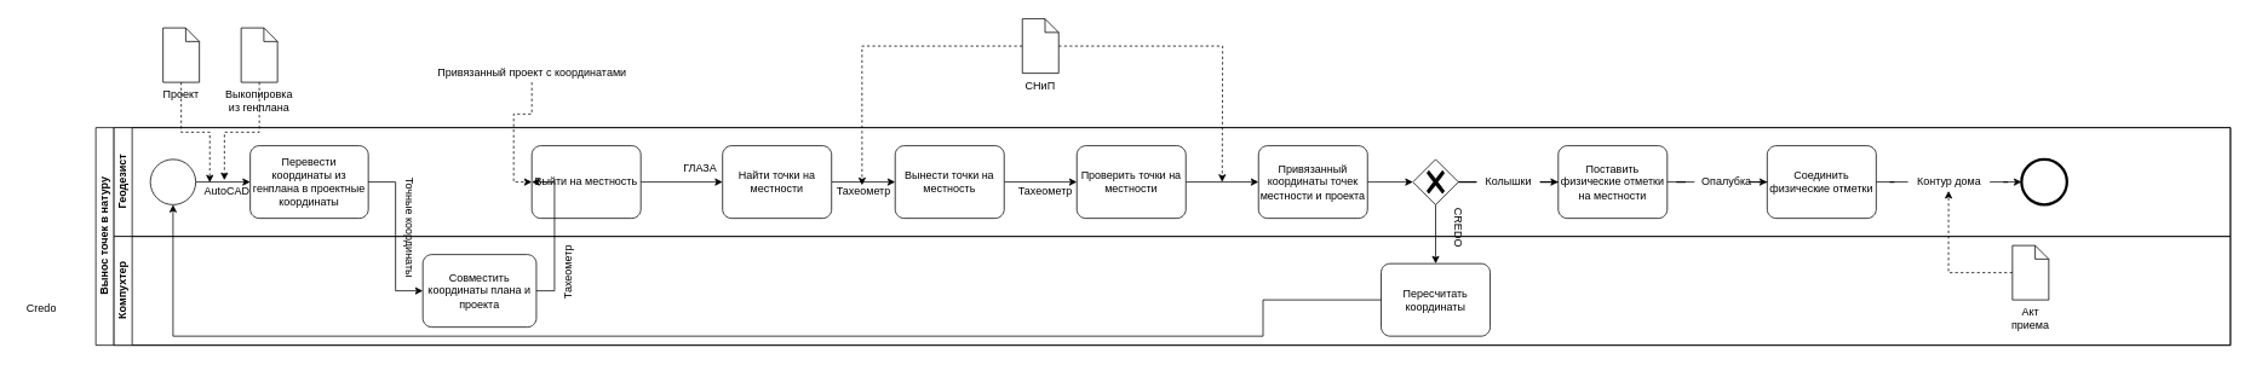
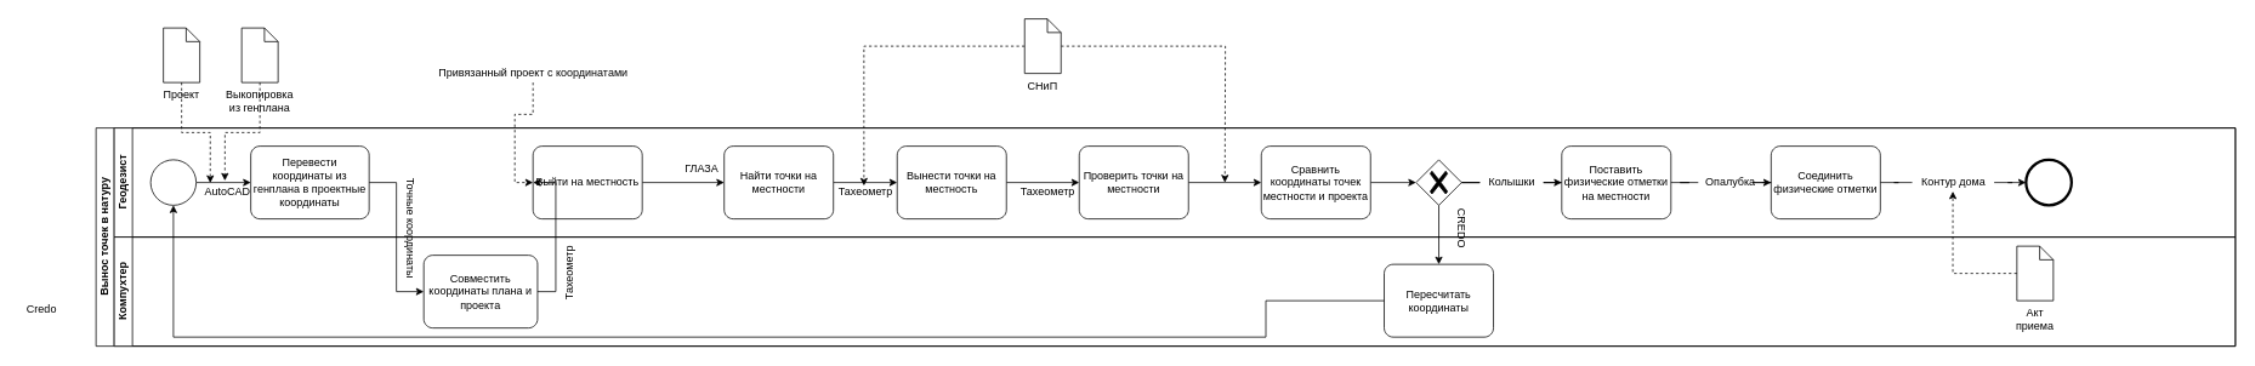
  <mxCell id="0" />
  <mxCell id="1" parent="0" />
  <mxCell id="2" value="Вынос точек в натуру" style="swimlane;html=1;childLayout=stackLayout;resizeParent=1;resizeParentMax=0;horizontal=0;startSize=20;horizontalStack=0;" vertex="1" parent="1"><mxGeometry x="105" y="140" width="2350" height="240" as="geometry" /></mxCell>
  <mxCell id="3" value="Геодезист" style="swimlane;html=1;startSize=20;horizontal=0;" vertex="1" parent="2"><mxGeometry x="20" width="2330" height="120" as="geometry" /></mxCell>
  <mxCell id="4" value="" style="edgeStyle=orthogonalEdgeStyle;rounded=0;orthogonalLoop=1;jettySize=auto;html=1;" edge="1" parent="3" source="5" target="6"><mxGeometry relative="1" as="geometry" /></mxCell>
  <mxCell id="5" value="" style="points=[[0.145,0.145,0],[0.5,0,0],[0.855,0.145,0],[1,0.5,0],[0.855,0.855,0],[0.5,1,0],[0.145,0.855,0],[0,0.5,0]];shape=mxgraph.bpmn.event;html=1;verticalLabelPosition=bottom;labelBackgroundColor=#ffffff;verticalAlign=top;align=center;perimeter=ellipsePerimeter;outlineConnect=0;aspect=fixed;outline=standard;symbol=general;" vertex="1" parent="3"><mxGeometry x="40" y="35" width="50" height="50" as="geometry" /></mxCell>
  <mxCell id="6" value="Перевести координаты из генплана в проектные координаты" style="points=[[0.25,0,0],[0.5,0,0],[0.75,0,0],[1,0.25,0],[1,0.5,0],[1,0.75,0],[0.75,1,0],[0.5,1,0],[0.25,1,0],[0,0.75,0],[0,0.5,0],[0,0.25,0]];shape=mxgraph.bpmn.task;whiteSpace=wrap;rectStyle=rounded;size=10;taskMarker=abstract;" vertex="1" parent="3"><mxGeometry x="150" y="20" width="130" height="80" as="geometry" /></mxCell>
  <mxCell id="7" value="" style="edgeStyle=orthogonalEdgeStyle;rounded=0;orthogonalLoop=1;jettySize=auto;html=1;" edge="1" parent="3" source="8" target="10"><mxGeometry relative="1" as="geometry" /></mxCell>
  <mxCell id="8" value="Найти точки на местности" style="points=[[0.25,0,0],[0.5,0,0],[0.75,0,0],[1,0.25,0],[1,0.5,0],[1,0.75,0],[0.75,1,0],[0.5,1,0],[0.25,1,0],[0,0.75,0],[0,0.5,0],[0,0.25,0]];shape=mxgraph.bpmn.task;whiteSpace=wrap;rectStyle=rounded;size=10;taskMarker=abstract;" vertex="1" parent="3"><mxGeometry x="670" y="20" width="120" height="80" as="geometry" /></mxCell>
  <mxCell id="9" value="" style="edgeStyle=orthogonalEdgeStyle;rounded=0;orthogonalLoop=1;jettySize=auto;html=1;" edge="1" parent="3" source="10" target="12"><mxGeometry relative="1" as="geometry" /></mxCell>
  <mxCell id="10" value="Вынести точки на местность" style="points=[[0.25,0,0],[0.5,0,0],[0.75,0,0],[1,0.25,0],[1,0.5,0],[1,0.75,0],[0.75,1,0],[0.5,1,0],[0.25,1,0],[0,0.75,0],[0,0.5,0],[0,0.25,0]];shape=mxgraph.bpmn.task;whiteSpace=wrap;rectStyle=rounded;size=10;taskMarker=abstract;" vertex="1" parent="3"><mxGeometry x="860" y="20" width="120" height="80" as="geometry" /></mxCell>
  <mxCell id="11" value="" style="edgeStyle=orthogonalEdgeStyle;rounded=0;orthogonalLoop=1;jettySize=auto;html=1;" edge="1" parent="3" source="12" target="31"><mxGeometry relative="1" as="geometry" /></mxCell>
  <mxCell id="12" value="Проверить точки на местности" style="points=[[0.25,0,0],[0.5,0,0],[0.75,0,0],[1,0.25,0],[1,0.5,0],[1,0.75,0],[0.75,1,0],[0.5,1,0],[0.25,1,0],[0,0.75,0],[0,0.5,0],[0,0.25,0]];shape=mxgraph.bpmn.task;whiteSpace=wrap;rectStyle=rounded;size=10;taskMarker=abstract;" vertex="1" parent="3"><mxGeometry x="1060" y="20" width="120" height="80" as="geometry" /></mxCell>
  <mxCell id="13" value="" style="edgeStyle=orthogonalEdgeStyle;rounded=0;orthogonalLoop=1;jettySize=auto;html=1;startArrow=none;" edge="1" parent="3" source="28" target="16"><mxGeometry relative="1" as="geometry" /></mxCell>
  <mxCell id="14" value="" style="points=[[0.25,0.25,0],[0.5,0,0],[0.75,0.25,0],[1,0.5,0],[0.75,0.75,0],[0.5,1,0],[0.25,0.75,0],[0,0.5,0]];shape=mxgraph.bpmn.gateway2;html=1;verticalLabelPosition=bottom;labelBackgroundColor=#ffffff;verticalAlign=top;align=center;perimeter=rhombusPerimeter;outlineConnect=0;outline=none;symbol=none;gwType=exclusive;" vertex="1" parent="3"><mxGeometry x="1430" y="35" width="50" height="50" as="geometry" /></mxCell>
  <mxCell id="15" value="" style="edgeStyle=orthogonalEdgeStyle;rounded=0;orthogonalLoop=1;jettySize=auto;html=1;startArrow=none;" edge="1" parent="3" source="26" target="18"><mxGeometry relative="1" as="geometry" /></mxCell>
  <mxCell id="16" value="Поставить физические отметки на местности" style="points=[[0.25,0,0],[0.5,0,0],[0.75,0,0],[1,0.25,0],[1,0.5,0],[1,0.75,0],[0.75,1,0],[0.5,1,0],[0.25,1,0],[0,0.75,0],[0,0.5,0],[0,0.25,0]];shape=mxgraph.bpmn.task;whiteSpace=wrap;rectStyle=rounded;size=10;taskMarker=abstract;" vertex="1" parent="3"><mxGeometry x="1590" y="20" width="120" height="80" as="geometry" /></mxCell>
  <mxCell id="17" style="edgeStyle=orthogonalEdgeStyle;rounded=0;orthogonalLoop=1;jettySize=auto;html=1;startArrow=none;" edge="1" parent="3" source="33" target="32"><mxGeometry relative="1" as="geometry" /></mxCell>
  <mxCell id="18" value="Соединить физические отметки" style="points=[[0.25,0,0],[0.5,0,0],[0.75,0,0],[1,0.25,0],[1,0.5,0],[1,0.75,0],[0.75,1,0],[0.5,1,0],[0.25,1,0],[0,0.75,0],[0,0.5,0],[0,0.25,0]];shape=mxgraph.bpmn.task;whiteSpace=wrap;rectStyle=rounded;size=10;taskMarker=abstract;" vertex="1" parent="3"><mxGeometry x="1820" y="20" width="120" height="80" as="geometry" /></mxCell>
  <mxCell id="19" value="" style="edgeStyle=orthogonalEdgeStyle;rounded=0;orthogonalLoop=1;jettySize=auto;html=1;" edge="1" parent="3" source="20" target="8"><mxGeometry relative="1" as="geometry" /></mxCell>
  <mxCell id="20" value="Выйти на местность" style="points=[[0.25,0,0],[0.5,0,0],[0.75,0,0],[1,0.25,0],[1,0.5,0],[1,0.75,0],[0.75,1,0],[0.5,1,0],[0.25,1,0],[0,0.75,0],[0,0.5,0],[0,0.25,0]];shape=mxgraph.bpmn.task;whiteSpace=wrap;rectStyle=rounded;size=10;taskMarker=abstract;" vertex="1" parent="3"><mxGeometry x="460" y="20" width="120" height="80" as="geometry" /></mxCell>
  <mxCell id="21" value="Тахеометр" style="text;html=1;align=center;verticalAlign=middle;resizable=0;points=[];autosize=1;strokeColor=none;fillColor=none;" vertex="1" parent="3"><mxGeometry x="790" y="60" width="70" height="20" as="geometry" /></mxCell>
  <mxCell id="22" value="Точные координаты" style="text;html=1;align=center;verticalAlign=middle;resizable=0;points=[];autosize=1;strokeColor=none;fillColor=none;rotation=90;" vertex="1" parent="3"><mxGeometry x="260" y="100" width="130" height="20" as="geometry" /></mxCell>
  <mxCell id="23" value="AutoCAD" style="text;html=1;align=center;verticalAlign=middle;resizable=0;points=[];autosize=1;strokeColor=none;fillColor=none;" vertex="1" parent="3"><mxGeometry x="89" y="60" width="70" height="20" as="geometry" /></mxCell>
  <mxCell id="24" value="Тахеометр" style="text;html=1;align=center;verticalAlign=middle;resizable=0;points=[];autosize=1;strokeColor=none;fillColor=none;" vertex="1" parent="3"><mxGeometry x="990" y="60" width="70" height="20" as="geometry" /></mxCell>
  <mxCell id="25" value="CREDO" style="text;html=1;align=center;verticalAlign=middle;resizable=0;points=[];autosize=1;strokeColor=none;fillColor=none;rotation=90;" vertex="1" parent="3"><mxGeometry x="1450" y="100" width="60" height="20" as="geometry" /></mxCell>
  <mxCell id="26" value="Опалубка" style="text;html=1;align=center;verticalAlign=middle;resizable=0;points=[];autosize=1;strokeColor=none;fillColor=none;" vertex="1" parent="3"><mxGeometry x="1740" y="50" width="70" height="20" as="geometry" /></mxCell>
  <mxCell id="27" value="" style="edgeStyle=orthogonalEdgeStyle;rounded=0;orthogonalLoop=1;jettySize=auto;html=1;endArrow=none;" edge="1" parent="3" source="16" target="26"><mxGeometry relative="1" as="geometry"><mxPoint x="1794" y="20" as="sourcePoint" /><mxPoint x="2130.0" y="20" as="targetPoint" /></mxGeometry></mxCell>
  <mxCell id="28" value="Колышки" style="text;html=1;align=center;verticalAlign=middle;resizable=0;points=[];autosize=1;strokeColor=none;fillColor=none;" vertex="1" parent="3"><mxGeometry x="1500" y="50" width="70" height="20" as="geometry" /></mxCell>
  <mxCell id="29" value="" style="edgeStyle=orthogonalEdgeStyle;rounded=0;orthogonalLoop=1;jettySize=auto;html=1;endArrow=none;" edge="1" parent="3" source="14" target="28"><mxGeometry relative="1" as="geometry"><mxPoint x="1610" y="20" as="sourcePoint" /><mxPoint x="1910" y="20" as="targetPoint" /></mxGeometry></mxCell>
  <mxCell id="30" style="edgeStyle=orthogonalEdgeStyle;rounded=0;orthogonalLoop=1;jettySize=auto;html=1;entryX=0;entryY=0.5;entryDx=0;entryDy=0;entryPerimeter=0;" edge="1" parent="3" source="31" target="14"><mxGeometry relative="1" as="geometry" /></mxCell>
- <mxCell id="31" value="Привязанный координаты точек местности и проекта" style="points=[[0.25,0,0],[0.5,0,0],[0.75,0,0],[1,0.25,0],[1,0.5,0],[1,0.75,0],[0.75,1,0],[0.5,1,0],[0.25,1,0],[0,0.75,0],[0,0.5,0],[0,0.25,0]];shape=mxgraph.bpmn.task;whiteSpace=wrap;rectStyle=rounded;size=10;taskMarker=abstract;" vertex="1" parent="3"><mxGeometry x="1260" y="20" width="120" height="80" as="geometry" /></mxCell>
+ <mxCell id="31" value="Сравнить координаты точек местности и проекта" style="points=[[0.25,0,0],[0.5,0,0],[0.75,0,0],[1,0.25,0],[1,0.5,0],[1,0.75,0],[0.75,1,0],[0.5,1,0],[0.25,1,0],[0,0.75,0],[0,0.5,0],[0,0.25,0]];shape=mxgraph.bpmn.task;whiteSpace=wrap;rectStyle=rounded;size=10;taskMarker=abstract;" vertex="1" parent="3"><mxGeometry x="1260" y="20" width="120" height="80" as="geometry" /></mxCell>
  <mxCell id="32" value="" style="points=[[0.145,0.145,0],[0.5,0,0],[0.855,0.145,0],[1,0.5,0],[0.855,0.855,0],[0.5,1,0],[0.145,0.855,0],[0,0.5,0]];shape=mxgraph.bpmn.event;html=1;verticalLabelPosition=bottom;labelBackgroundColor=#ffffff;verticalAlign=top;align=center;perimeter=ellipsePerimeter;outlineConnect=0;aspect=fixed;outline=end;symbol=terminate2;" vertex="1" parent="3"><mxGeometry x="2100" y="35" width="50" height="50" as="geometry" /></mxCell>
  <mxCell id="33" value="Контур дома" style="text;html=1;align=center;verticalAlign=middle;resizable=0;points=[];autosize=1;strokeColor=none;fillColor=none;" vertex="1" parent="3"><mxGeometry x="1975" y="50" width="90" height="20" as="geometry" /></mxCell>
  <mxCell id="34" value="" style="edgeStyle=orthogonalEdgeStyle;rounded=0;orthogonalLoop=1;jettySize=auto;html=1;endArrow=none;" edge="1" parent="3" source="18" target="33"><mxGeometry relative="1" as="geometry"><mxPoint x="2260" y="20" as="sourcePoint" /><mxPoint x="2420" y="20" as="targetPoint" /></mxGeometry></mxCell>
  <mxCell id="35" value="ГЛАЗА" style="text;html=1;align=center;verticalAlign=middle;resizable=0;points=[];autosize=1;strokeColor=none;fillColor=none;" vertex="1" parent="3"><mxGeometry x="620" y="35" width="50" height="20" as="geometry" /></mxCell>
  <mxCell id="36" value="Компухтер" style="swimlane;html=1;startSize=20;horizontal=0;" vertex="1" parent="2"><mxGeometry x="20" y="120" width="2330" height="120" as="geometry" /></mxCell>
  <mxCell id="37" value="Совместить координаты плана и проекта" style="points=[[0.25,0,0],[0.5,0,0],[0.75,0,0],[1,0.25,0],[1,0.5,0],[1,0.75,0],[0.75,1,0],[0.5,1,0],[0.25,1,0],[0,0.75,0],[0,0.5,0],[0,0.25,0]];shape=mxgraph.bpmn.task;whiteSpace=wrap;rectStyle=rounded;size=10;taskMarker=abstract;" vertex="1" parent="36"><mxGeometry x="340" y="20" width="125" height="80" as="geometry" /></mxCell>
  <mxCell id="38" value="Пересчитать координаты" style="points=[[0.25,0,0],[0.5,0,0],[0.75,0,0],[1,0.25,0],[1,0.5,0],[1,0.75,0],[0.75,1,0],[0.5,1,0],[0.25,1,0],[0,0.75,0],[0,0.5,0],[0,0.25,0]];shape=mxgraph.bpmn.task;whiteSpace=wrap;rectStyle=rounded;size=10;taskMarker=abstract;" vertex="1" parent="36"><mxGeometry x="1395" y="30" width="120" height="80" as="geometry" /></mxCell>
  <mxCell id="39" value="Акт приема" style="shape=mxgraph.bpmn.data;labelPosition=center;verticalLabelPosition=bottom;align=center;verticalAlign=top;whiteSpace=wrap;size=15;html=1;" vertex="1" parent="36"><mxGeometry x="2090" y="10" width="40" height="60" as="geometry" /></mxCell>
  <mxCell id="40" value="Тахеометр" style="text;html=1;align=center;verticalAlign=middle;resizable=0;points=[];autosize=1;strokeColor=none;fillColor=none;rotation=-90;" vertex="1" parent="36"><mxGeometry x="465" y="30" width="70" height="20" as="geometry" /></mxCell>
  <mxCell id="41" value="" style="edgeStyle=orthogonalEdgeStyle;rounded=0;orthogonalLoop=1;jettySize=auto;html=1;" edge="1" parent="2" source="14" target="38"><mxGeometry relative="1" as="geometry" /></mxCell>
  <mxCell id="42" style="edgeStyle=orthogonalEdgeStyle;rounded=0;orthogonalLoop=1;jettySize=auto;html=1;entryX=0.5;entryY=1;entryDx=0;entryDy=0;entryPerimeter=0;exitX=0;exitY=0.5;exitDx=0;exitDy=0;exitPerimeter=0;" edge="1" parent="2" source="38" target="5"><mxGeometry relative="1" as="geometry"><Array as="points"><mxPoint x="1285" y="190" /><mxPoint x="1285" y="230" /><mxPoint x="85" y="230" /></Array></mxGeometry></mxCell>
  <mxCell id="43" style="edgeStyle=orthogonalEdgeStyle;rounded=0;orthogonalLoop=1;jettySize=auto;html=1;entryX=0;entryY=0.5;entryDx=0;entryDy=0;entryPerimeter=0;" edge="1" parent="2" source="6" target="37"><mxGeometry relative="1" as="geometry" /></mxCell>
  <mxCell id="44" style="edgeStyle=orthogonalEdgeStyle;rounded=0;orthogonalLoop=1;jettySize=auto;html=1;entryX=0;entryY=0.5;entryDx=0;entryDy=0;entryPerimeter=0;" edge="1" parent="2" source="37" target="20"><mxGeometry relative="1" as="geometry"><Array as="points"><mxPoint x="505" y="180" /><mxPoint x="505" y="60" /></Array></mxGeometry></mxCell>
  <mxCell id="45" style="edgeStyle=orthogonalEdgeStyle;rounded=0;orthogonalLoop=1;jettySize=auto;html=1;entryX=0.496;entryY=0.987;entryDx=0;entryDy=0;entryPerimeter=0;dashed=1;" edge="1" parent="2" source="39" target="33"><mxGeometry relative="1" as="geometry" /></mxCell>
  <mxCell id="46" value="Credo" style="text;html=1;align=center;verticalAlign=middle;resizable=0;points=[];autosize=1;strokeColor=none;fillColor=none;" vertex="1" parent="1"><mxGeometry x="20" y="330" width="50" height="20" as="geometry" /></mxCell>
  <mxCell id="47" style="edgeStyle=orthogonalEdgeStyle;rounded=0;orthogonalLoop=1;jettySize=auto;html=1;entryX=0.479;entryY=0.174;entryDx=0;entryDy=0;entryPerimeter=0;dashed=1;" edge="1" parent="1" source="49" target="21"><mxGeometry relative="1" as="geometry" /></mxCell>
  <mxCell id="48" style="edgeStyle=orthogonalEdgeStyle;rounded=0;orthogonalLoop=1;jettySize=auto;html=1;dashed=1;" edge="1" parent="1" source="49"><mxGeometry relative="1" as="geometry"><mxPoint x="1345" y="200" as="targetPoint" /></mxGeometry></mxCell>
  <mxCell id="49" value="СНиП" style="shape=mxgraph.bpmn.data;labelPosition=center;verticalLabelPosition=bottom;align=center;verticalAlign=top;whiteSpace=wrap;size=15;html=1;" vertex="1" parent="1"><mxGeometry x="1125" y="20" width="40" height="60" as="geometry" /></mxCell>
  <mxCell id="50" style="edgeStyle=orthogonalEdgeStyle;rounded=0;orthogonalLoop=1;jettySize=auto;html=1;entryX=0.235;entryY=0.025;entryDx=0;entryDy=0;entryPerimeter=0;dashed=1;" edge="1" parent="1" source="51" target="23"><mxGeometry relative="1" as="geometry" /></mxCell>
  <mxCell id="51" value="Проект" style="shape=mxgraph.bpmn.data;labelPosition=center;verticalLabelPosition=bottom;align=center;verticalAlign=top;whiteSpace=wrap;size=15;html=1;" vertex="1" parent="1"><mxGeometry x="179" y="30" width="40" height="60" as="geometry" /></mxCell>
  <mxCell id="52" style="edgeStyle=orthogonalEdgeStyle;rounded=0;orthogonalLoop=1;jettySize=auto;html=1;entryX=0.465;entryY=-0.101;entryDx=0;entryDy=0;entryPerimeter=0;dashed=1;" edge="1" parent="1" source="53" target="23"><mxGeometry relative="1" as="geometry" /></mxCell>
  <mxCell id="53" value="Выкопировка из генплана" style="shape=mxgraph.bpmn.data;labelPosition=center;verticalLabelPosition=bottom;align=center;verticalAlign=top;whiteSpace=wrap;size=15;html=1;" vertex="1" parent="1"><mxGeometry x="265" y="30" width="40" height="60" as="geometry" /></mxCell>
  <mxCell id="54" style="edgeStyle=orthogonalEdgeStyle;rounded=0;orthogonalLoop=1;jettySize=auto;html=1;entryX=0;entryY=0.5;entryDx=0;entryDy=0;entryPerimeter=0;dashed=1;" edge="1" parent="1" source="55" target="20"><mxGeometry relative="1" as="geometry" /></mxCell>
  <mxCell id="55" value="Привязанный проект с координатами" style="text;html=1;align=center;verticalAlign=middle;resizable=0;points=[];autosize=1;strokeColor=none;fillColor=none;rotation=0;" vertex="1" parent="1"><mxGeometry x="475" y="70" width="220" height="20" as="geometry" /></mxCell>
